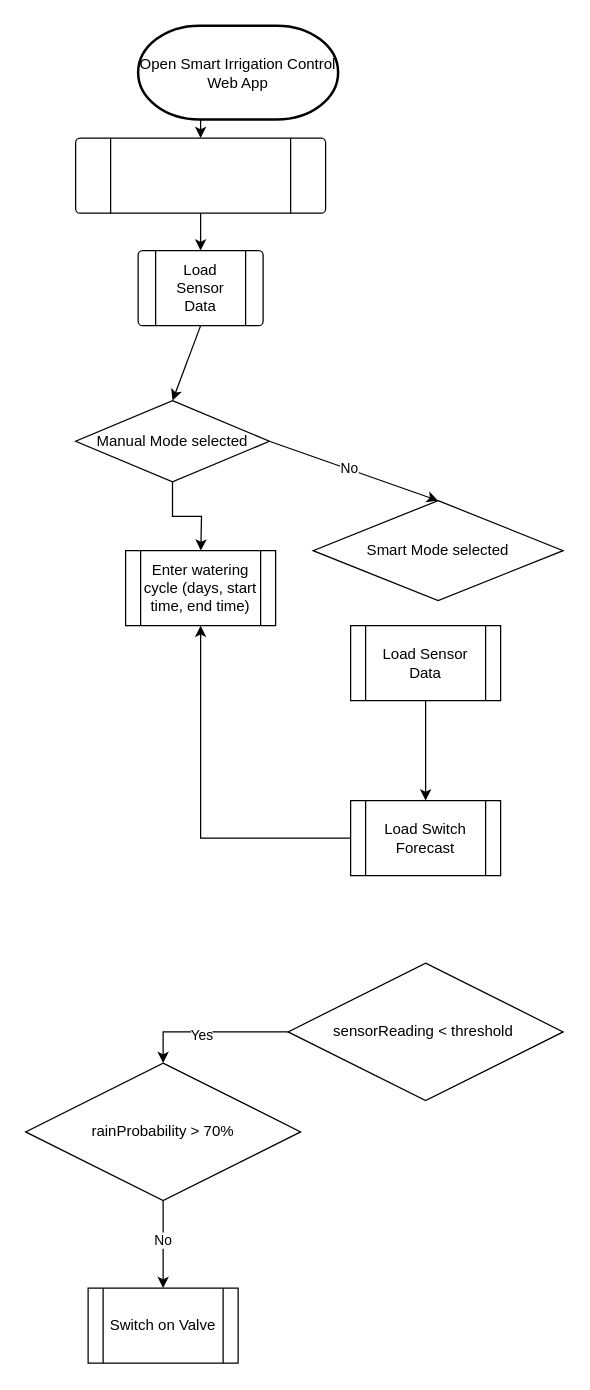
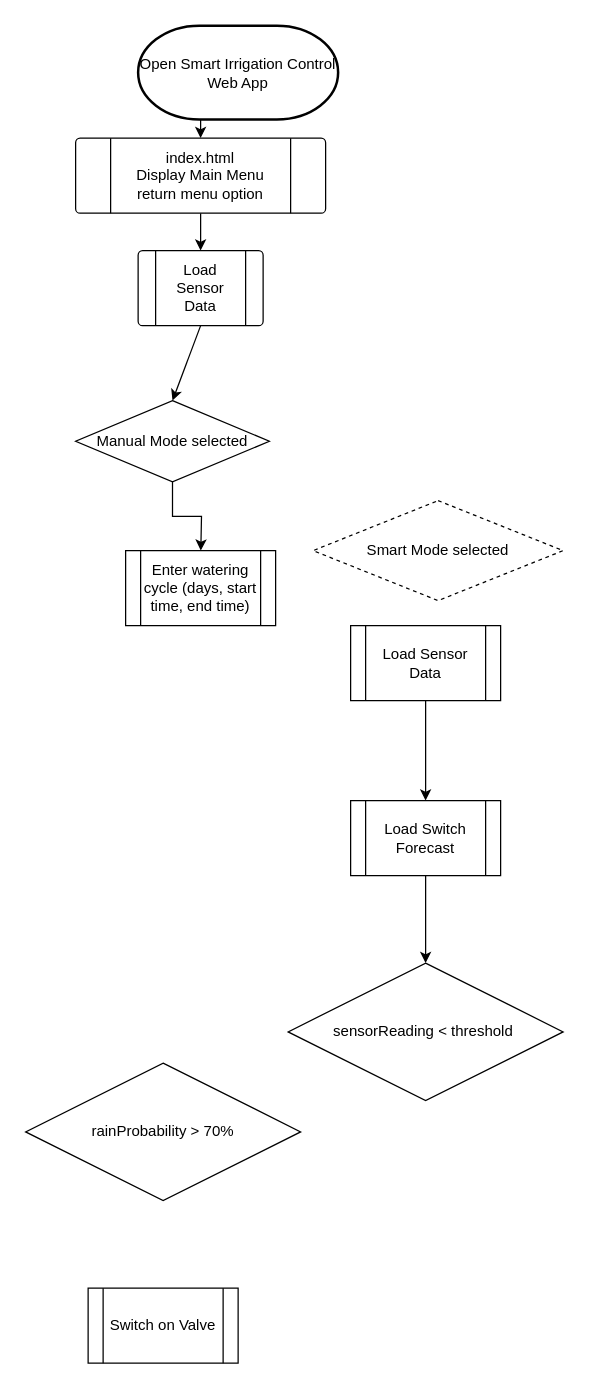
  <mxCell id="0" />
  <mxCell id="1" parent="0" />
  <mxCell id="2" style="edgeStyle=orthogonalEdgeStyle;rounded=0;orthogonalLoop=1;jettySize=auto;html=1;exitX=0.5;exitY=1;exitDx=0;exitDy=0;exitPerimeter=0;entryX=0.5;entryY=0;entryDx=0;entryDy=0;" edge="1" parent="1" source="3" target="5"><mxGeometry relative="1" as="geometry" /></mxCell>
  <mxCell id="3" value="Open Smart Irrigation Control Web App" style="strokeWidth=2;html=1;shape=mxgraph.flowchart.terminator;whiteSpace=wrap;" vertex="1" parent="1"><mxGeometry x="110" y="20" width="160" height="75" as="geometry" /></mxCell>
  <mxCell id="4" style="edgeStyle=orthogonalEdgeStyle;rounded=0;orthogonalLoop=1;jettySize=auto;html=1;exitX=0.5;exitY=1;exitDx=0;exitDy=0;entryX=0.5;entryY=0;entryDx=0;entryDy=0;" edge="1" parent="1" source="5" target="7"><mxGeometry relative="1" as="geometry" /></mxCell>
  <mxCell id="5" value="" style="verticalLabelPosition=bottom;verticalAlign=top;html=1;shape=process;whiteSpace=wrap;rounded=1;size=0.14;arcSize=6;" vertex="1" parent="1"><mxGeometry x="60" y="110" width="200" height="60" as="geometry" /></mxCell>
+ <mxCell id="6" value="index.html&lt;div&gt;Display Main Menu&lt;/div&gt;&lt;div&gt;return menu option&lt;/div&gt;" style="text;html=1;align=center;verticalAlign=middle;whiteSpace=wrap;rounded=0;" vertex="1" parent="1"><mxGeometry x="70" y="125" width="180" height="30" as="geometry" /></mxCell>
  <mxCell id="7" value="" style="verticalLabelPosition=bottom;verticalAlign=top;html=1;shape=process;whiteSpace=wrap;rounded=1;size=0.14;arcSize=6;" vertex="1" parent="1"><mxGeometry x="110" y="200" width="100" height="60" as="geometry" /></mxCell>
  <mxCell id="8" value="Load Sensor Data" style="text;html=1;align=center;verticalAlign=middle;whiteSpace=wrap;rounded=0;" vertex="1" parent="1"><mxGeometry x="130" y="215" width="60" height="30" as="geometry" /></mxCell>
  <mxCell id="9" style="edgeStyle=orthogonalEdgeStyle;rounded=0;orthogonalLoop=1;jettySize=auto;html=1;exitX=0.5;exitY=1;exitDx=0;exitDy=0;" edge="1" parent="1" source="10"><mxGeometry relative="1" as="geometry"><mxPoint x="160.152" y="440" as="targetPoint" /></mxGeometry></mxCell>
  <mxCell id="10" value="Manual Mode selected" style="rhombus;whiteSpace=wrap;html=1;strokeColor=default;align=center;verticalAlign=middle;fontFamily=Helvetica;fontSize=12;fontColor=default;fillColor=default;" vertex="1" parent="1"><mxGeometry x="60" y="320" width="155" height="65" as="geometry" /></mxCell>
- <mxCell id="11" value="Smart Mode selected" style="rhombus;whiteSpace=wrap;html=1;strokeColor=default;align=center;verticalAlign=middle;fontFamily=Helvetica;fontSize=12;fontColor=default;fillColor=default;" vertex="1" parent="1"><mxGeometry x="250" y="400" width="200" height="80" as="geometry" /></mxCell>
+ <mxCell id="11" value="Smart Mode selected" style="rhombus;whiteSpace=wrap;html=1;strokeColor=default;align=center;verticalAlign=middle;fontFamily=Helvetica;fontSize=12;fontColor=default;fillColor=default;dashed=1;" vertex="1" parent="1"><mxGeometry x="250" y="400" width="200" height="80" as="geometry" /></mxCell>
  <mxCell id="12" value="" style="endArrow=classic;html=1;rounded=0;exitX=0.5;exitY=1;exitDx=0;exitDy=0;entryX=0.5;entryY=0;entryDx=0;entryDy=0;" edge="1" parent="1" source="7" target="10"><mxGeometry width="50" height="50" relative="1" as="geometry"><mxPoint x="120" y="320" as="sourcePoint" /><mxPoint x="170" y="270" as="targetPoint" /></mxGeometry></mxCell>
- <mxCell id="13" value="" style="endArrow=classic;html=1;rounded=0;entryX=0.5;entryY=0;entryDx=0;entryDy=0;exitX=1;exitY=0.5;exitDx=0;exitDy=0;" edge="1" parent="1" source="10" target="11"><mxGeometry width="50" height="50" relative="1" as="geometry"><mxPoint x="120" y="400" as="sourcePoint" /><mxPoint x="350" y="390" as="targetPoint" /></mxGeometry></mxCell>
- <mxCell id="14" value="No" style="edgeLabel;html=1;align=center;verticalAlign=middle;resizable=0;points=[];" vertex="1" connectable="0" parent="13"><mxGeometry x="-0.064" y="1" relative="1" as="geometry"><mxPoint as="offset" /></mxGeometry></mxCell>
  <mxCell id="15" value="Enter watering cycle (days, start time, end time)" style="shape=process;whiteSpace=wrap;html=1;backgroundOutline=1;" vertex="1" parent="1"><mxGeometry x="100" y="440" width="120" height="60" as="geometry" /></mxCell>
  <mxCell id="16" value="" style="edgeStyle=orthogonalEdgeStyle;rounded=0;orthogonalLoop=1;jettySize=auto;html=1;" edge="1" parent="1" source="17" target="19"><mxGeometry relative="1" as="geometry" /></mxCell>
  <mxCell id="17" value="Load Sensor Data" style="shape=process;whiteSpace=wrap;html=1;backgroundOutline=1;" vertex="1" parent="1"><mxGeometry x="280" y="500" width="120" height="60" as="geometry" /></mxCell>
- <mxCell id="18" value="" style="edgeStyle=orthogonalEdgeStyle;rounded=0;orthogonalLoop=1;jettySize=auto;html=1;" edge="1" parent="1" source="19" target="15"><mxGeometry relative="1" as="geometry" /></mxCell>
+ <mxCell id="18" value="" style="edgeStyle=orthogonalEdgeStyle;rounded=0;orthogonalLoop=1;jettySize=auto;html=1;" edge="1" parent="1" source="19" target="22"><mxGeometry relative="1" as="geometry" /></mxCell>
  <mxCell id="19" value="Load Switch Forecast" style="shape=process;whiteSpace=wrap;html=1;backgroundOutline=1;" vertex="1" parent="1"><mxGeometry x="280" y="640" width="120" height="60" as="geometry" /></mxCell>
- <mxCell id="20" style="edgeStyle=orthogonalEdgeStyle;rounded=0;orthogonalLoop=1;jettySize=auto;html=1;exitX=0;exitY=0.5;exitDx=0;exitDy=0;entryX=0.5;entryY=0;entryDx=0;entryDy=0;" edge="1" parent="1" source="22" target="26"><mxGeometry relative="1" as="geometry" /></mxCell>
- <mxCell id="21" value="Yes" style="edgeLabel;html=1;align=center;verticalAlign=middle;resizable=0;points=[];" vertex="1" connectable="0" parent="20"><mxGeometry x="0.115" y="2" relative="1" as="geometry"><mxPoint as="offset" /></mxGeometry></mxCell>
  <mxCell id="22" value="sensorReading &amp;lt; threshold&amp;nbsp;" style="rhombus;whiteSpace=wrap;html=1;strokeColor=default;align=center;verticalAlign=middle;fontFamily=Helvetica;fontSize=12;fontColor=default;fillColor=default;" vertex="1" parent="1"><mxGeometry x="230" y="770" width="220" height="110" as="geometry" /></mxCell>
  <mxCell id="23" value="Switch on Valve" style="shape=process;whiteSpace=wrap;html=1;backgroundOutline=1;" vertex="1" parent="1"><mxGeometry x="70" y="1030" width="120" height="60" as="geometry" /></mxCell>
- <mxCell id="24" style="edgeStyle=orthogonalEdgeStyle;rounded=0;orthogonalLoop=1;jettySize=auto;html=1;exitX=0.5;exitY=1;exitDx=0;exitDy=0;entryX=0.5;entryY=0;entryDx=0;entryDy=0;" edge="1" parent="1" source="26" target="23"><mxGeometry relative="1" as="geometry" /></mxCell>
- <mxCell id="25" value="No" style="edgeLabel;html=1;align=center;verticalAlign=middle;resizable=0;points=[];" vertex="1" connectable="0" parent="24"><mxGeometry x="-0.117" y="-1" relative="1" as="geometry"><mxPoint as="offset" /></mxGeometry></mxCell>
  <mxCell id="26" value="rainProbability &amp;gt; 70%" style="rhombus;whiteSpace=wrap;html=1;strokeColor=default;align=center;verticalAlign=middle;fontFamily=Helvetica;fontSize=12;fontColor=default;fillColor=default;" vertex="1" parent="1"><mxGeometry x="20" y="850" width="220" height="110" as="geometry" /></mxCell>
